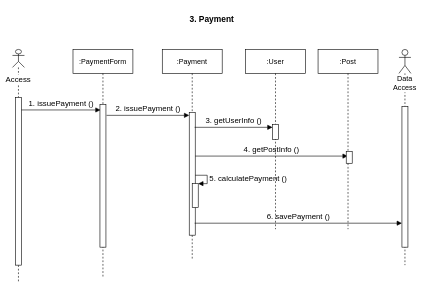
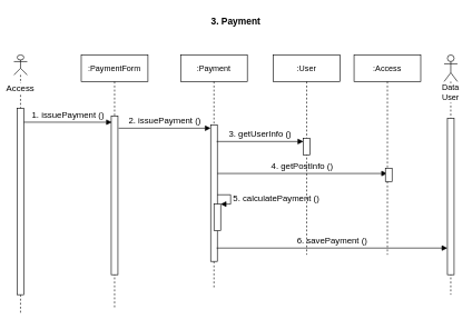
  <mxCell id="0" />
  <mxCell id="1" parent="0" />
  <mxCell id="2" value="&lt;font style=&quot;font-size: 13px&quot;&gt;Access&lt;/font&gt;" style="shape=umlLifeline;participant=umlActor;perimeter=lifelinePerimeter;whiteSpace=wrap;html=1;container=1;collapsible=0;recursiveResize=0;verticalAlign=top;spacingTop=36;labelBackgroundColor=#ffffff;outlineConnect=0;size=30;" vertex="1" parent="1"><mxGeometry x="20" y="82" width="20" height="390" as="geometry" /></mxCell>
  <mxCell id="3" value="" style="html=1;points=[];perimeter=orthogonalPerimeter;" vertex="1" parent="2"><mxGeometry x="5" y="80" width="10" height="280" as="geometry" /></mxCell>
  <mxCell id="4" value="&lt;font style=&quot;font-size: 13px&quot;&gt;1. issuePayment ()&lt;/font&gt;" style="html=1;verticalAlign=bottom;endArrow=block;entryX=0.1;entryY=0.038;entryDx=0;entryDy=0;entryPerimeter=0;" edge="1" parent="2" target="7"><mxGeometry width="80" relative="1" as="geometry"><mxPoint x="15" y="101" as="sourcePoint" /><mxPoint x="132" y="101.265" as="targetPoint" /></mxGeometry></mxCell>
  <mxCell id="5" value="&lt;b&gt;&lt;font style=&quot;font-size: 14px&quot;&gt;3. Payment&lt;/font&gt;&lt;/b&gt;" style="text;html=1;resizable=0;points=[];autosize=1;align=left;verticalAlign=top;spacingTop=-4;" vertex="1" parent="1"><mxGeometry x="314" y="20" width="90" height="20" as="geometry" /></mxCell>
  <mxCell id="6" value=":PaymentForm" style="shape=umlLifeline;perimeter=lifelinePerimeter;whiteSpace=wrap;html=1;container=1;collapsible=0;recursiveResize=0;outlineConnect=0;" vertex="1" parent="1"><mxGeometry x="121" y="82" width="100" height="380" as="geometry" /></mxCell>
  <mxCell id="7" value="" style="html=1;points=[];perimeter=orthogonalPerimeter;" vertex="1" parent="6"><mxGeometry x="45" y="92" width="10" height="238" as="geometry" /></mxCell>
  <mxCell id="8" value="&lt;font style=&quot;font-size: 13px&quot;&gt;2. issuePayment ()&lt;/font&gt;" style="html=1;verticalAlign=bottom;endArrow=block;" edge="1" parent="6" target="10"><mxGeometry width="80" relative="1" as="geometry"><mxPoint x="56" y="110" as="sourcePoint" /><mxPoint x="206" y="109.96" as="targetPoint" /></mxGeometry></mxCell>
  <mxCell id="9" value=":Payment" style="shape=umlLifeline;perimeter=lifelinePerimeter;whiteSpace=wrap;html=1;container=1;collapsible=0;recursiveResize=0;outlineConnect=0;" vertex="1" parent="1"><mxGeometry x="270" y="82" width="100" height="350" as="geometry" /></mxCell>
  <mxCell id="10" value="" style="html=1;points=[];perimeter=orthogonalPerimeter;" vertex="1" parent="9"><mxGeometry x="45" y="105" width="10" height="205" as="geometry" /></mxCell>
  <mxCell id="11" value="&lt;font style=&quot;font-size: 13px&quot;&gt;3. getUserInfo ()&lt;/font&gt;" style="html=1;verticalAlign=bottom;endArrow=block;" edge="1" parent="9"><mxGeometry width="80" relative="1" as="geometry"><mxPoint x="54" y="130" as="sourcePoint" /><mxPoint x="184" y="130" as="targetPoint" /></mxGeometry></mxCell>
  <mxCell id="12" value="&lt;font style=&quot;font-size: 13px&quot;&gt;4. getPostInfo ()&lt;/font&gt;" style="html=1;verticalAlign=bottom;endArrow=block;" edge="1" parent="9" target="18"><mxGeometry width="80" relative="1" as="geometry"><mxPoint x="55" y="178" as="sourcePoint" /><mxPoint x="301.67" y="178.04" as="targetPoint" /></mxGeometry></mxCell>
  <mxCell id="13" value="" style="html=1;points=[];perimeter=orthogonalPerimeter;" vertex="1" parent="9"><mxGeometry x="50" y="224" width="10" height="40" as="geometry" /></mxCell>
  <mxCell id="14" value="&lt;font style=&quot;font-size: 13px&quot;&gt;5. calculatePayment ()&lt;/font&gt;" style="edgeStyle=orthogonalEdgeStyle;html=1;align=left;spacingLeft=2;endArrow=block;rounded=0;entryX=1;entryY=0;" edge="1" target="13" parent="9"><mxGeometry relative="1" as="geometry"><mxPoint x="55" y="210" as="sourcePoint" /><Array as="points"><mxPoint x="75" y="210" /></Array></mxGeometry></mxCell>
  <mxCell id="15" value="&lt;font style=&quot;font-size: 13px&quot;&gt;6. savePayment ()&lt;/font&gt;" style="html=1;verticalAlign=bottom;endArrow=block;" edge="1" parent="9" target="21"><mxGeometry width="80" relative="1" as="geometry"><mxPoint x="54" y="290" as="sourcePoint" /><mxPoint x="429" y="290" as="targetPoint" /></mxGeometry></mxCell>
  <mxCell id="16" value=":User" style="shape=umlLifeline;perimeter=lifelinePerimeter;whiteSpace=wrap;html=1;container=1;collapsible=0;recursiveResize=0;outlineConnect=0;" vertex="1" parent="1"><mxGeometry x="409" y="82" width="100" height="300" as="geometry" /></mxCell>
  <mxCell id="17" value="" style="html=1;points=[];perimeter=orthogonalPerimeter;" vertex="1" parent="16"><mxGeometry x="45" y="125" width="10" height="25" as="geometry" /></mxCell>
- <mxCell id="18" value=":Post" style="shape=umlLifeline;perimeter=lifelinePerimeter;whiteSpace=wrap;html=1;container=1;collapsible=0;recursiveResize=0;outlineConnect=0;" vertex="1" parent="1"><mxGeometry x="530" y="82" width="100" height="300" as="geometry" /></mxCell>
+ <mxCell id="18" value=":Access" style="shape=umlLifeline;perimeter=lifelinePerimeter;whiteSpace=wrap;html=1;container=1;collapsible=0;recursiveResize=0;outlineConnect=0;" vertex="1" parent="1"><mxGeometry x="530" y="82" width="100" height="300" as="geometry" /></mxCell>
  <mxCell id="19" value="" style="html=1;points=[];perimeter=orthogonalPerimeter;" vertex="1" parent="18"><mxGeometry x="47" y="170" width="10" height="20" as="geometry" /></mxCell>
- <mxCell id="20" value="Data Access" style="shape=umlLifeline;participant=umlActor;perimeter=lifelinePerimeter;whiteSpace=wrap;html=1;container=1;collapsible=0;recursiveResize=0;verticalAlign=top;spacingTop=36;labelBackgroundColor=#ffffff;outlineConnect=0;" vertex="1" parent="1"><mxGeometry x="665" y="82" width="20" height="360" as="geometry" /></mxCell>
+ <mxCell id="20" value="Data User" style="shape=umlLifeline;participant=umlActor;perimeter=lifelinePerimeter;whiteSpace=wrap;html=1;container=1;collapsible=0;recursiveResize=0;verticalAlign=top;spacingTop=36;labelBackgroundColor=#ffffff;outlineConnect=0;" vertex="1" parent="1"><mxGeometry x="665" y="82" width="20" height="360" as="geometry" /></mxCell>
  <mxCell id="21" value="" style="html=1;points=[];perimeter=orthogonalPerimeter;" vertex="1" parent="20"><mxGeometry x="5" y="95" width="10" height="235" as="geometry" /></mxCell>
